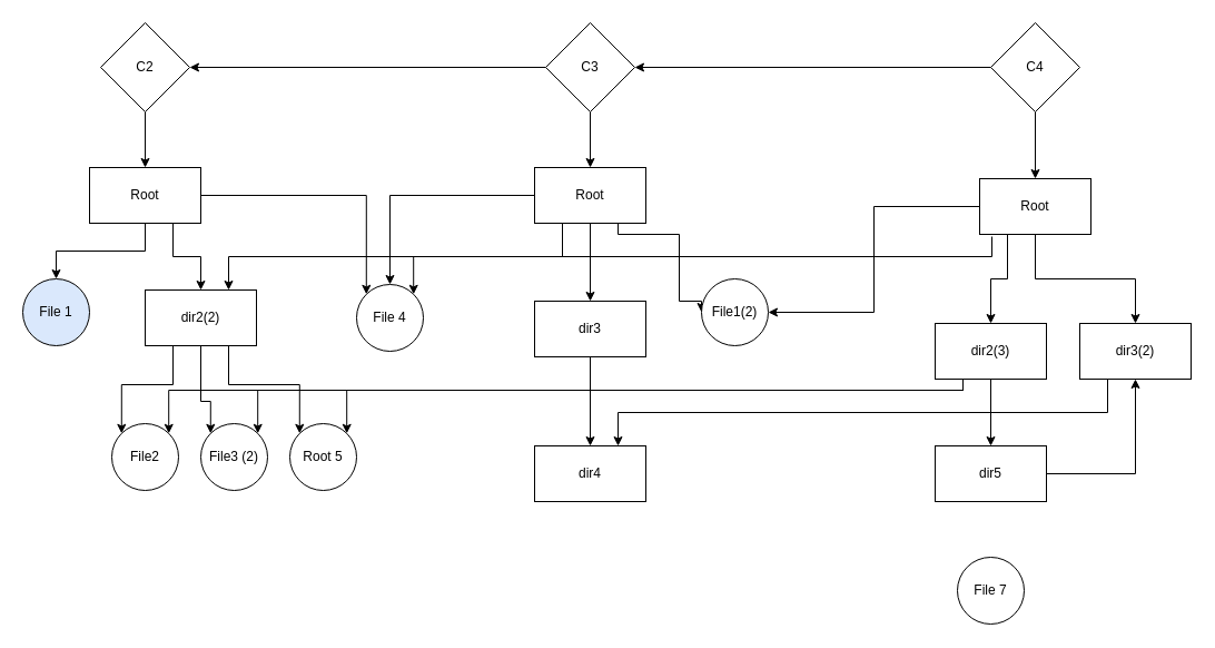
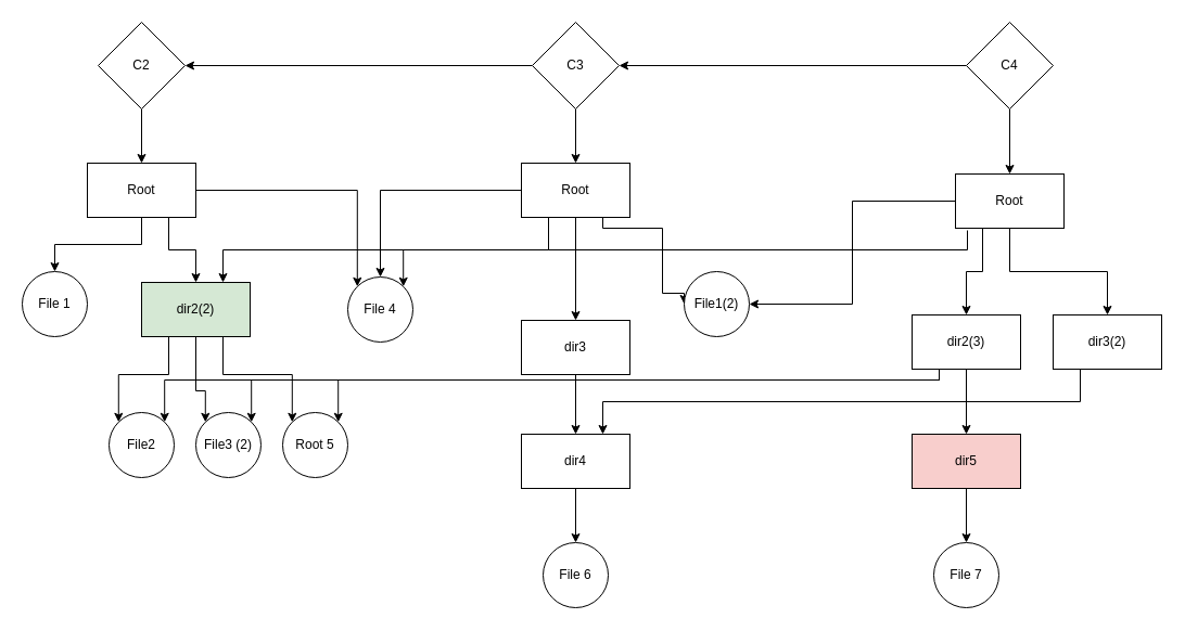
  <mxCell id="0" />
  <mxCell id="1" parent="0" />
  <mxCell id="2" value="" style="edgeStyle=orthogonalEdgeStyle;rounded=0;orthogonalLoop=1;jettySize=auto;html=1;" edge="1" parent="1" source="3" target="7"><mxGeometry relative="1" as="geometry" /></mxCell>
  <mxCell id="3" value="C2" style="rhombus;whiteSpace=wrap;html=1;" vertex="1" parent="1"><mxGeometry x="90" y="20" width="80" height="80" as="geometry" /></mxCell>
  <mxCell id="4" value="" style="edgeStyle=orthogonalEdgeStyle;rounded=0;orthogonalLoop=1;jettySize=auto;html=1;entryX=0.5;entryY=0;entryDx=0;entryDy=0;" edge="1" parent="1" source="7" target="8"><mxGeometry relative="1" as="geometry" /></mxCell>
  <mxCell id="5" value="" style="edgeStyle=orthogonalEdgeStyle;rounded=0;orthogonalLoop=1;jettySize=auto;html=1;entryX=0.5;entryY=0;entryDx=0;entryDy=0;exitX=0.75;exitY=1;exitDx=0;exitDy=0;" edge="1" parent="1" source="7" target="12"><mxGeometry relative="1" as="geometry"><mxPoint x="250" y="175" as="targetPoint" /></mxGeometry></mxCell>
  <mxCell id="6" value="" style="edgeStyle=orthogonalEdgeStyle;rounded=0;orthogonalLoop=1;jettySize=auto;html=1;entryX=0;entryY=0;entryDx=0;entryDy=0;" edge="1" parent="1" source="7" target="24"><mxGeometry relative="1" as="geometry"><mxPoint x="260" y="175" as="targetPoint" /></mxGeometry></mxCell>
  <mxCell id="7" value="Root" style="rounded=0;whiteSpace=wrap;html=1;" vertex="1" parent="1"><mxGeometry x="80" y="150" width="100" height="50" as="geometry" /></mxCell>
- <mxCell id="8" value="File 1" style="ellipse;whiteSpace=wrap;html=1;aspect=fixed;fillColor=#dae8fc;" vertex="1" parent="1"><mxGeometry x="20" y="250" width="60" height="60" as="geometry" /></mxCell>
+ <mxCell id="8" value="File 1" style="ellipse;whiteSpace=wrap;html=1;aspect=fixed;" vertex="1" parent="1"><mxGeometry x="20" y="250" width="60" height="60" as="geometry" /></mxCell>
  <mxCell id="9" value="" style="edgeStyle=orthogonalEdgeStyle;rounded=0;orthogonalLoop=1;jettySize=auto;html=1;entryX=0;entryY=0;entryDx=0;entryDy=0;exitX=0.25;exitY=1;exitDx=0;exitDy=0;" edge="1" parent="1" source="12" target="13"><mxGeometry relative="1" as="geometry" /></mxCell>
  <mxCell id="10" value="" style="edgeStyle=orthogonalEdgeStyle;rounded=0;orthogonalLoop=1;jettySize=auto;html=1;entryX=0;entryY=0;entryDx=0;entryDy=0;" edge="1" parent="1" source="12" target="14"><mxGeometry relative="1" as="geometry"><mxPoint x="200" y="350" as="targetPoint" /><Array as="points"><mxPoint x="180" y="360" /><mxPoint x="189" y="360" /></Array></mxGeometry></mxCell>
  <mxCell id="11" value="" style="edgeStyle=orthogonalEdgeStyle;rounded=0;orthogonalLoop=1;jettySize=auto;html=1;entryX=0;entryY=0;entryDx=0;entryDy=0;exitX=0.75;exitY=1;exitDx=0;exitDy=0;" edge="1" parent="1" source="12" target="15"><mxGeometry relative="1" as="geometry"><mxPoint x="310" y="285" as="targetPoint" /></mxGeometry></mxCell>
- <mxCell id="12" value="dir2(2)" style="rounded=0;whiteSpace=wrap;html=1;" vertex="1" parent="1"><mxGeometry x="130" y="260" width="100" height="50" as="geometry" /></mxCell>
+ <mxCell id="12" value="dir2(2)" style="rounded=0;whiteSpace=wrap;html=1;fillColor=#d5e8d4;" vertex="1" parent="1"><mxGeometry x="130" y="260" width="100" height="50" as="geometry" /></mxCell>
  <mxCell id="13" value="File2" style="ellipse;whiteSpace=wrap;html=1;aspect=fixed;" vertex="1" parent="1"><mxGeometry x="100" y="380" width="60" height="60" as="geometry" /></mxCell>
  <mxCell id="14" value="File3 (2)" style="ellipse;whiteSpace=wrap;html=1;aspect=fixed;" vertex="1" parent="1"><mxGeometry x="180" y="380" width="60" height="60" as="geometry" /></mxCell>
  <mxCell id="15" value="Root 5" style="ellipse;whiteSpace=wrap;html=1;aspect=fixed;" vertex="1" parent="1"><mxGeometry x="260" y="380" width="60" height="60" as="geometry" /></mxCell>
  <mxCell id="16" value="" style="edgeStyle=orthogonalEdgeStyle;rounded=0;orthogonalLoop=1;jettySize=auto;html=1;" edge="1" parent="1" source="18" target="23"><mxGeometry relative="1" as="geometry" /></mxCell>
  <mxCell id="17" value="" style="edgeStyle=orthogonalEdgeStyle;rounded=0;orthogonalLoop=1;jettySize=auto;html=1;entryX=1;entryY=0.5;entryDx=0;entryDy=0;" edge="1" parent="1" source="18" target="3"><mxGeometry relative="1" as="geometry"><mxPoint x="430" y="60" as="targetPoint" /></mxGeometry></mxCell>
  <mxCell id="18" value="C3" style="rhombus;whiteSpace=wrap;html=1;" vertex="1" parent="1"><mxGeometry x="490" y="20" width="80" height="80" as="geometry" /></mxCell>
  <mxCell id="19" value="" style="edgeStyle=orthogonalEdgeStyle;rounded=0;orthogonalLoop=1;jettySize=auto;html=1;entryX=0.5;entryY=0;entryDx=0;entryDy=0;" edge="1" parent="1" source="23" target="24"><mxGeometry relative="1" as="geometry"><mxPoint x="400" y="175" as="targetPoint" /></mxGeometry></mxCell>
  <mxCell id="20" value="" style="edgeStyle=orthogonalEdgeStyle;rounded=0;orthogonalLoop=1;jettySize=auto;html=1;exitX=0.25;exitY=1;exitDx=0;exitDy=0;entryX=0.75;entryY=0;entryDx=0;entryDy=0;" edge="1" parent="1" source="23" target="12"><mxGeometry relative="1" as="geometry"><mxPoint x="530" y="280" as="targetPoint" /></mxGeometry></mxCell>
  <mxCell id="21" value="" style="edgeStyle=orthogonalEdgeStyle;rounded=0;orthogonalLoop=1;jettySize=auto;html=1;" edge="1" parent="1" source="23" target="26"><mxGeometry relative="1" as="geometry" /></mxCell>
  <mxCell id="22" value="" style="edgeStyle=orthogonalEdgeStyle;rounded=0;orthogonalLoop=1;jettySize=auto;html=1;entryX=0;entryY=0.5;entryDx=0;entryDy=0;exitX=0.75;exitY=1;exitDx=0;exitDy=0;" edge="1" parent="1" source="23" target="30"><mxGeometry relative="1" as="geometry"><Array as="points"><mxPoint x="555" y="210" /><mxPoint x="610" y="210" /><mxPoint x="610" y="270" /></Array></mxGeometry></mxCell>
  <mxCell id="23" value="Root" style="rounded=0;whiteSpace=wrap;html=1;" vertex="1" parent="1"><mxGeometry x="480" y="150" width="100" height="50" as="geometry" /></mxCell>
  <mxCell id="24" value="File 4" style="ellipse;whiteSpace=wrap;html=1;aspect=fixed;" vertex="1" parent="1"><mxGeometry x="320" y="255" width="60" height="60" as="geometry" /></mxCell>
  <mxCell id="25" value="" style="edgeStyle=orthogonalEdgeStyle;rounded=0;orthogonalLoop=1;jettySize=auto;html=1;" edge="1" parent="1" source="26" target="28"><mxGeometry relative="1" as="geometry" /></mxCell>
- <mxCell id="26" value="dir3" style="rounded=0;whiteSpace=wrap;html=1;" vertex="1" parent="1"><mxGeometry x="480" y="270" width="100" height="50" as="geometry" /></mxCell>
+ <mxCell id="26" value="dir3" style="rounded=0;whiteSpace=wrap;html=1;" vertex="1" parent="1"><mxGeometry x="480" y="295" width="100" height="50" as="geometry" /></mxCell>
+ <mxCell id="27" value="" style="edgeStyle=orthogonalEdgeStyle;rounded=0;orthogonalLoop=1;jettySize=auto;html=1;" edge="1" parent="1" source="28" target="29"><mxGeometry relative="1" as="geometry" /></mxCell>
  <mxCell id="28" value="dir4" style="rounded=0;whiteSpace=wrap;html=1;" vertex="1" parent="1"><mxGeometry x="480" y="400" width="100" height="50" as="geometry" /></mxCell>
+ <mxCell id="29" value="File 6" style="ellipse;whiteSpace=wrap;html=1;aspect=fixed;" vertex="1" parent="1"><mxGeometry x="500" y="500" width="60" height="60" as="geometry" /></mxCell>
  <mxCell id="30" value="File1(2)" style="ellipse;whiteSpace=wrap;html=1;aspect=fixed;" vertex="1" parent="1"><mxGeometry x="630" y="250" width="60" height="60" as="geometry" /></mxCell>
  <mxCell id="31" value="" style="edgeStyle=orthogonalEdgeStyle;rounded=0;orthogonalLoop=1;jettySize=auto;html=1;" edge="1" parent="1" source="33" target="38"><mxGeometry relative="1" as="geometry" /></mxCell>
  <mxCell id="32" value="" style="edgeStyle=orthogonalEdgeStyle;rounded=0;orthogonalLoop=1;jettySize=auto;html=1;entryX=1;entryY=0.5;entryDx=0;entryDy=0;" edge="1" parent="1" source="33" target="18"><mxGeometry relative="1" as="geometry"><mxPoint x="830" y="60" as="targetPoint" /></mxGeometry></mxCell>
  <mxCell id="33" value="C4" style="rhombus;whiteSpace=wrap;html=1;" vertex="1" parent="1"><mxGeometry x="890" y="20" width="80" height="80" as="geometry" /></mxCell>
  <mxCell id="34" value="" style="edgeStyle=orthogonalEdgeStyle;rounded=0;orthogonalLoop=1;jettySize=auto;html=1;exitX=0.25;exitY=1;exitDx=0;exitDy=0;" edge="1" parent="1" source="38" target="43"><mxGeometry relative="1" as="geometry" /></mxCell>
  <mxCell id="35" value="" style="edgeStyle=orthogonalEdgeStyle;rounded=0;orthogonalLoop=1;jettySize=auto;html=1;entryX=0.5;entryY=0;entryDx=0;entryDy=0;" edge="1" parent="1" source="38" target="46"><mxGeometry relative="1" as="geometry"><mxPoint x="980" y="290" as="targetPoint" /></mxGeometry></mxCell>
  <mxCell id="36" value="" style="edgeStyle=orthogonalEdgeStyle;rounded=0;orthogonalLoop=1;jettySize=auto;html=1;entryX=1;entryY=0;entryDx=0;entryDy=0;exitX=0.11;exitY=1.04;exitDx=0;exitDy=0;exitPerimeter=0;" edge="1" parent="1" source="38" target="24"><mxGeometry relative="1" as="geometry"><mxPoint x="400" y="270" as="targetPoint" /><Array as="points"><mxPoint x="891" y="230" /><mxPoint x="371" y="230" /></Array></mxGeometry></mxCell>
  <mxCell id="37" value="" style="edgeStyle=orthogonalEdgeStyle;rounded=0;orthogonalLoop=1;jettySize=auto;html=1;entryX=1;entryY=0.5;entryDx=0;entryDy=0;" edge="1" parent="1" source="38" target="30"><mxGeometry relative="1" as="geometry"><mxPoint x="800" y="185" as="targetPoint" /></mxGeometry></mxCell>
  <mxCell id="38" value="Root" style="whiteSpace=wrap;html=1;" vertex="1" parent="1"><mxGeometry x="880" y="160" width="100" height="50" as="geometry" /></mxCell>
  <mxCell id="39" value="" style="edgeStyle=orthogonalEdgeStyle;rounded=0;orthogonalLoop=1;jettySize=auto;html=1;exitX=0.25;exitY=1;exitDx=0;exitDy=0;entryX=1;entryY=0;entryDx=0;entryDy=0;" edge="1" parent="1" source="43" target="13"><mxGeometry relative="1" as="geometry"><mxPoint x="760" y="315" as="targetPoint" /><Array as="points"><mxPoint x="865" y="350" /><mxPoint x="151" y="350" /></Array></mxGeometry></mxCell>
  <mxCell id="40" value="" style="edgeStyle=orthogonalEdgeStyle;rounded=0;orthogonalLoop=1;jettySize=auto;html=1;entryX=1;entryY=0;entryDx=0;entryDy=0;exitX=0.25;exitY=1;exitDx=0;exitDy=0;" edge="1" parent="1" source="43" target="14"><mxGeometry relative="1" as="geometry"><mxPoint x="760" y="315" as="targetPoint" /><Array as="points"><mxPoint x="865" y="350" /><mxPoint x="231" y="350" /></Array></mxGeometry></mxCell>
  <mxCell id="41" value="" style="edgeStyle=orthogonalEdgeStyle;rounded=0;orthogonalLoop=1;jettySize=auto;html=1;entryX=1;entryY=0;entryDx=0;entryDy=0;exitX=0.25;exitY=1;exitDx=0;exitDy=0;" edge="1" parent="1" source="43" target="15"><mxGeometry relative="1" as="geometry"><mxPoint x="760" y="315" as="targetPoint" /><Array as="points"><mxPoint x="865" y="350" /><mxPoint x="311" y="350" /></Array></mxGeometry></mxCell>
  <mxCell id="42" value="" style="edgeStyle=orthogonalEdgeStyle;rounded=0;orthogonalLoop=1;jettySize=auto;html=1;" edge="1" parent="1" source="43" target="48"><mxGeometry relative="1" as="geometry" /></mxCell>
  <mxCell id="43" value="dir2(3)" style="whiteSpace=wrap;html=1;" vertex="1" parent="1"><mxGeometry x="840" y="290" width="100" height="50" as="geometry" /></mxCell>
  <mxCell id="44" value="File 7" style="ellipse;whiteSpace=wrap;html=1;aspect=fixed;" vertex="1" parent="1"><mxGeometry x="860" y="500" width="60" height="60" as="geometry" /></mxCell>
  <mxCell id="45" value="" style="edgeStyle=orthogonalEdgeStyle;rounded=0;orthogonalLoop=1;jettySize=auto;html=1;entryX=0.75;entryY=0;entryDx=0;entryDy=0;exitX=0.25;exitY=1;exitDx=0;exitDy=0;" edge="1" parent="1" source="46" target="28"><mxGeometry relative="1" as="geometry"><mxPoint x="1150" y="315" as="targetPoint" /><Array as="points"><mxPoint x="995" y="370" /><mxPoint x="555" y="370" /></Array></mxGeometry></mxCell>
  <mxCell id="46" value="dir3(2)" style="whiteSpace=wrap;html=1;" vertex="1" parent="1"><mxGeometry x="970" y="290" width="100" height="50" as="geometry" /></mxCell>
- <mxCell id="47" value="" style="edgeStyle=orthogonalEdgeStyle;rounded=0;orthogonalLoop=1;jettySize=auto;html=1;" edge="1" parent="1" source="48" target="46"><mxGeometry relative="1" as="geometry" /></mxCell>
- <mxCell id="48" value="dir5" style="rounded=0;whiteSpace=wrap;html=1;" vertex="1" parent="1"><mxGeometry x="840" y="400" width="100" height="50" as="geometry" /></mxCell>
+ <mxCell id="47" value="" style="edgeStyle=orthogonalEdgeStyle;rounded=0;orthogonalLoop=1;jettySize=auto;html=1;" edge="1" parent="1" source="48" target="44"><mxGeometry relative="1" as="geometry" /></mxCell>
+ <mxCell id="48" value="dir5" style="rounded=0;whiteSpace=wrap;html=1;fillColor=#f8cecc;" vertex="1" parent="1"><mxGeometry x="840" y="400" width="100" height="50" as="geometry" /></mxCell>
